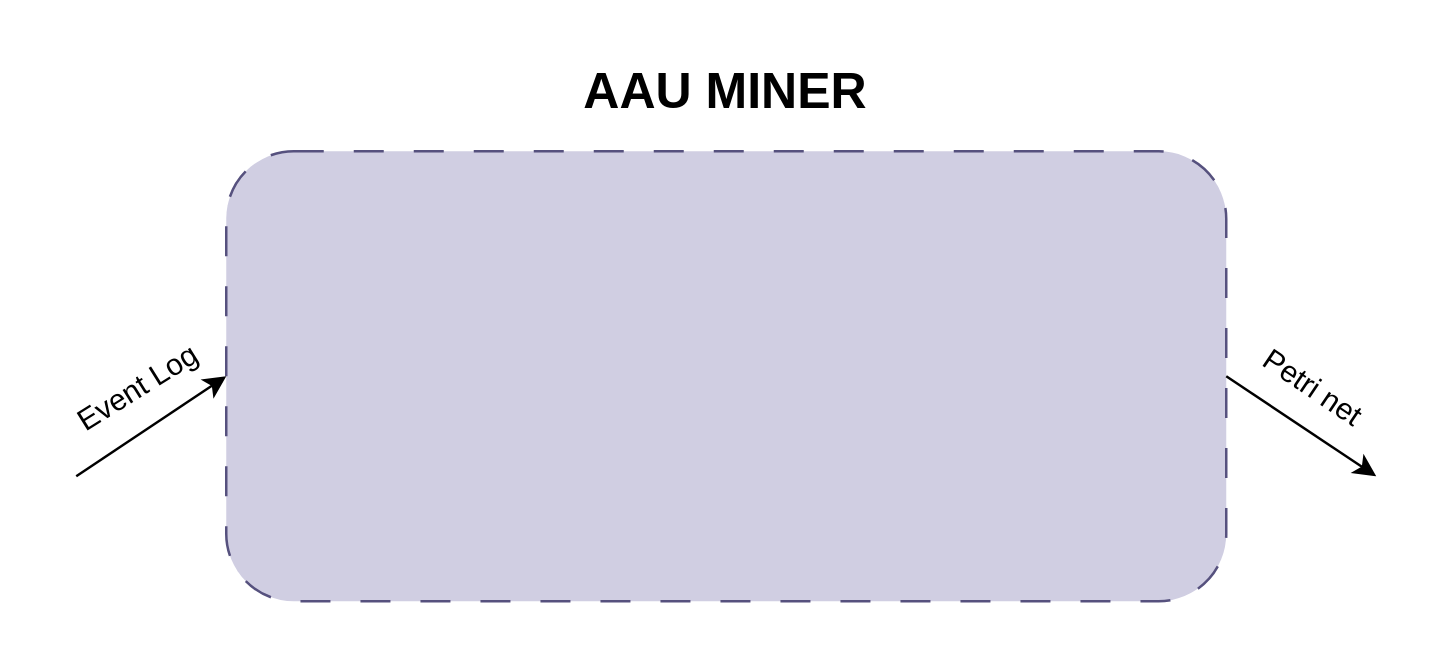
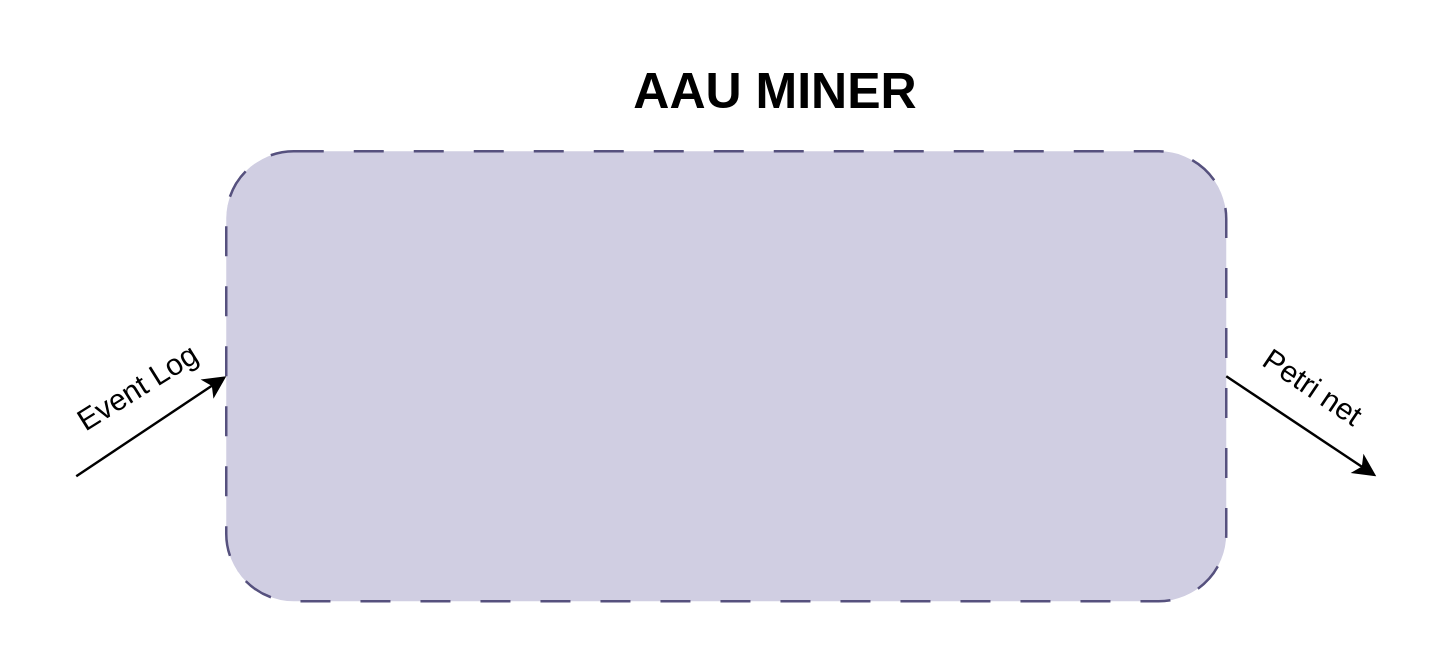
  <mxCell id="0" />
  <mxCell id="1" parent="0" />
  <mxCell id="2" value="" style="rounded=1;whiteSpace=wrap;html=1;fillColor=#d0cee2;strokeColor=#56517e;dashed=1;dashPattern=12 12;" vertex="1" parent="1"><mxGeometry x="90" y="60" width="400" height="180" as="geometry" /></mxCell>
- <mxCell id="3" value="AAU MINER" style="text;html=1;align=center;verticalAlign=middle;whiteSpace=wrap;rounded=0;fontStyle=1;fontSize=20;" vertex="1" parent="1"><mxGeometry x="230" y="20" width="120" height="30" as="geometry" /></mxCell>
+ <mxCell id="3" value="AAU MINER" style="text;html=1;align=center;verticalAlign=middle;whiteSpace=wrap;rounded=0;fontStyle=1;fontSize=20;" vertex="1" parent="1"><mxGeometry x="250" y="20" width="120" height="30" as="geometry" /></mxCell>
  <mxCell id="4" value="" style="endArrow=classic;html=1;rounded=0;entryX=0;entryY=0.5;entryDx=0;entryDy=0;" edge="1" parent="1" target="2"><mxGeometry width="50" height="50" relative="1" as="geometry"><mxPoint x="30" y="190" as="sourcePoint" /><mxPoint x="290" y="140" as="targetPoint" /></mxGeometry></mxCell>
  <mxCell id="5" value="Event Log" style="text;html=1;align=center;verticalAlign=middle;whiteSpace=wrap;rounded=0;rotation=328;direction=west;" vertex="1" parent="1"><mxGeometry x="20" y="140" width="70" height="30" as="geometry" /></mxCell>
  <mxCell id="6" value="" style="endArrow=classic;html=1;rounded=0;entryX=0;entryY=0.5;entryDx=0;entryDy=0;" edge="1" parent="1"><mxGeometry width="50" height="50" relative="1" as="geometry"><mxPoint x="490" y="150" as="sourcePoint" /><mxPoint x="550" y="190" as="targetPoint" /></mxGeometry></mxCell>
  <mxCell id="7" value="Petri net" style="text;html=1;align=center;verticalAlign=middle;whiteSpace=wrap;rounded=0;rotation=34;direction=west;flipV=1;flipH=1;" vertex="1" parent="1"><mxGeometry x="490" y="140" width="70" height="30" as="geometry" /></mxCell>
